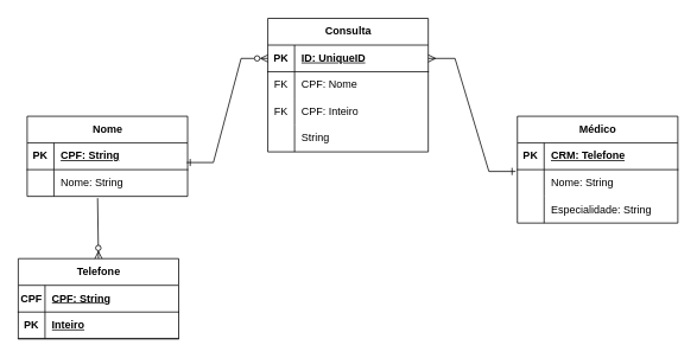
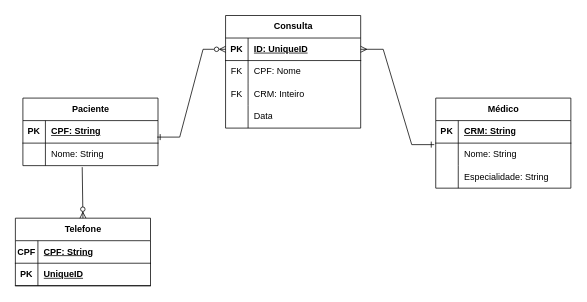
  <mxCell id="0" />
  <mxCell id="1" parent="0" />
  <mxCell id="2" value="Médico" style="shape=table;startSize=30;container=1;collapsible=1;childLayout=tableLayout;fixedRows=1;rowLines=0;fontStyle=1;align=center;resizeLast=1;html=1;" vertex="1" parent="1"><mxGeometry x="580" y="130" width="180" height="120" as="geometry" /></mxCell>
  <mxCell id="3" value="" style="shape=tableRow;horizontal=0;startSize=0;swimlaneHead=0;swimlaneBody=0;fillColor=none;collapsible=0;dropTarget=0;points=[[0,0.5],[1,0.5]];portConstraint=eastwest;top=0;left=0;right=0;bottom=1;" vertex="1" parent="2"><mxGeometry y="30" width="180" height="30" as="geometry" /></mxCell>
  <mxCell id="4" value="PK" style="shape=partialRectangle;connectable=0;fillColor=none;top=0;left=0;bottom=0;right=0;fontStyle=1;overflow=hidden;whiteSpace=wrap;html=1;" vertex="1" parent="3"><mxGeometry width="30" height="30" as="geometry"><mxRectangle width="30" height="30" as="alternateBounds" /></mxGeometry></mxCell>
- <mxCell id="5" value="CRM: Telefone" style="shape=partialRectangle;connectable=0;fillColor=none;top=0;left=0;bottom=0;right=0;align=left;spacingLeft=6;fontStyle=5;overflow=hidden;whiteSpace=wrap;html=1;" vertex="1" parent="3"><mxGeometry x="30" width="150" height="30" as="geometry"><mxRectangle width="150" height="30" as="alternateBounds" /></mxGeometry></mxCell>
+ <mxCell id="5" value="CRM: String" style="shape=partialRectangle;connectable=0;fillColor=none;top=0;left=0;bottom=0;right=0;align=left;spacingLeft=6;fontStyle=5;overflow=hidden;whiteSpace=wrap;html=1;" vertex="1" parent="3"><mxGeometry x="30" width="150" height="30" as="geometry"><mxRectangle width="150" height="30" as="alternateBounds" /></mxGeometry></mxCell>
  <mxCell id="6" value="" style="shape=tableRow;horizontal=0;startSize=0;swimlaneHead=0;swimlaneBody=0;fillColor=none;collapsible=0;dropTarget=0;points=[[0,0.5],[1,0.5]];portConstraint=eastwest;top=0;left=0;right=0;bottom=0;" vertex="1" parent="2"><mxGeometry y="60" width="180" height="30" as="geometry" /></mxCell>
  <mxCell id="7" value="" style="shape=partialRectangle;connectable=0;fillColor=none;top=0;left=0;bottom=0;right=0;editable=1;overflow=hidden;whiteSpace=wrap;html=1;" vertex="1" parent="6"><mxGeometry width="30" height="30" as="geometry"><mxRectangle width="30" height="30" as="alternateBounds" /></mxGeometry></mxCell>
  <mxCell id="8" value="Nome: String" style="shape=partialRectangle;connectable=0;fillColor=none;top=0;left=0;bottom=0;right=0;align=left;spacingLeft=6;overflow=hidden;whiteSpace=wrap;html=1;" vertex="1" parent="6"><mxGeometry x="30" width="150" height="30" as="geometry"><mxRectangle width="150" height="30" as="alternateBounds" /></mxGeometry></mxCell>
  <mxCell id="9" value="" style="shape=tableRow;horizontal=0;startSize=0;swimlaneHead=0;swimlaneBody=0;fillColor=none;collapsible=0;dropTarget=0;points=[[0,0.5],[1,0.5]];portConstraint=eastwest;top=0;left=0;right=0;bottom=0;" vertex="1" parent="2"><mxGeometry y="90" width="180" height="30" as="geometry" /></mxCell>
  <mxCell id="10" value="" style="shape=partialRectangle;connectable=0;fillColor=none;top=0;left=0;bottom=0;right=0;editable=1;overflow=hidden;whiteSpace=wrap;html=1;" vertex="1" parent="9"><mxGeometry width="30" height="30" as="geometry"><mxRectangle width="30" height="30" as="alternateBounds" /></mxGeometry></mxCell>
  <mxCell id="11" value="Especialidade: String" style="shape=partialRectangle;connectable=0;fillColor=none;top=0;left=0;bottom=0;right=0;align=left;spacingLeft=6;overflow=hidden;whiteSpace=wrap;html=1;" vertex="1" parent="9"><mxGeometry x="30" width="150" height="30" as="geometry"><mxRectangle width="150" height="30" as="alternateBounds" /></mxGeometry></mxCell>
- <mxCell id="12" value="Nome" style="shape=table;startSize=30;container=1;collapsible=1;childLayout=tableLayout;fixedRows=1;rowLines=0;fontStyle=1;align=center;resizeLast=1;html=1;" vertex="1" parent="1"><mxGeometry x="30" y="130" width="180" height="90" as="geometry" /></mxCell>
+ <mxCell id="12" value="Paciente" style="shape=table;startSize=30;container=1;collapsible=1;childLayout=tableLayout;fixedRows=1;rowLines=0;fontStyle=1;align=center;resizeLast=1;html=1;" vertex="1" parent="1"><mxGeometry x="30" y="130" width="180" height="90" as="geometry" /></mxCell>
  <mxCell id="13" value="" style="shape=tableRow;horizontal=0;startSize=0;swimlaneHead=0;swimlaneBody=0;fillColor=none;collapsible=0;dropTarget=0;points=[[0,0.5],[1,0.5]];portConstraint=eastwest;top=0;left=0;right=0;bottom=1;" vertex="1" parent="12"><mxGeometry y="30" width="180" height="30" as="geometry" /></mxCell>
  <mxCell id="14" value="PK" style="shape=partialRectangle;connectable=0;fillColor=none;top=0;left=0;bottom=0;right=0;fontStyle=1;overflow=hidden;whiteSpace=wrap;html=1;" vertex="1" parent="13"><mxGeometry width="30" height="30" as="geometry"><mxRectangle width="30" height="30" as="alternateBounds" /></mxGeometry></mxCell>
  <mxCell id="15" value="CPF: String" style="shape=partialRectangle;connectable=0;fillColor=none;top=0;left=0;bottom=0;right=0;align=left;spacingLeft=6;fontStyle=5;overflow=hidden;whiteSpace=wrap;html=1;" vertex="1" parent="13"><mxGeometry x="30" width="150" height="30" as="geometry"><mxRectangle width="150" height="30" as="alternateBounds" /></mxGeometry></mxCell>
  <mxCell id="16" value="" style="shape=tableRow;horizontal=0;startSize=0;swimlaneHead=0;swimlaneBody=0;fillColor=none;collapsible=0;dropTarget=0;points=[[0,0.5],[1,0.5]];portConstraint=eastwest;top=0;left=0;right=0;bottom=0;" vertex="1" parent="12"><mxGeometry y="60" width="180" height="30" as="geometry" /></mxCell>
  <mxCell id="17" value="" style="shape=partialRectangle;connectable=0;fillColor=none;top=0;left=0;bottom=0;right=0;editable=1;overflow=hidden;whiteSpace=wrap;html=1;" vertex="1" parent="16"><mxGeometry width="30" height="30" as="geometry"><mxRectangle width="30" height="30" as="alternateBounds" /></mxGeometry></mxCell>
  <mxCell id="18" value="Nome: String" style="shape=partialRectangle;connectable=0;fillColor=none;top=0;left=0;bottom=0;right=0;align=left;spacingLeft=6;overflow=hidden;whiteSpace=wrap;html=1;" vertex="1" parent="16"><mxGeometry x="30" width="150" height="30" as="geometry"><mxRectangle width="150" height="30" as="alternateBounds" /></mxGeometry></mxCell>
  <mxCell id="19" value="Consulta" style="shape=table;startSize=30;container=1;collapsible=1;childLayout=tableLayout;fixedRows=1;rowLines=0;fontStyle=1;align=center;resizeLast=1;html=1;" vertex="1" parent="1"><mxGeometry x="300" y="20" width="180" height="150" as="geometry" /></mxCell>
  <mxCell id="20" value="" style="shape=tableRow;horizontal=0;startSize=0;swimlaneHead=0;swimlaneBody=0;fillColor=none;collapsible=0;dropTarget=0;points=[[0,0.5],[1,0.5]];portConstraint=eastwest;top=0;left=0;right=0;bottom=1;" vertex="1" parent="19"><mxGeometry y="30" width="180" height="30" as="geometry" /></mxCell>
  <mxCell id="21" value="PK" style="shape=partialRectangle;connectable=0;fillColor=none;top=0;left=0;bottom=0;right=0;fontStyle=1;overflow=hidden;whiteSpace=wrap;html=1;" vertex="1" parent="20"><mxGeometry width="30" height="30" as="geometry"><mxRectangle width="30" height="30" as="alternateBounds" /></mxGeometry></mxCell>
  <mxCell id="22" value="ID: UniqueID" style="shape=partialRectangle;connectable=0;fillColor=none;top=0;left=0;bottom=0;right=0;align=left;spacingLeft=6;fontStyle=5;overflow=hidden;whiteSpace=wrap;html=1;" vertex="1" parent="20"><mxGeometry x="30" width="150" height="30" as="geometry"><mxRectangle width="150" height="30" as="alternateBounds" /></mxGeometry></mxCell>
  <mxCell id="23" value="" style="shape=tableRow;horizontal=0;startSize=0;swimlaneHead=0;swimlaneBody=0;fillColor=none;collapsible=0;dropTarget=0;points=[[0,0.5],[1,0.5]];portConstraint=eastwest;top=0;left=0;right=0;bottom=0;" vertex="1" parent="19"><mxGeometry y="60" width="180" height="30" as="geometry" /></mxCell>
  <mxCell id="24" value="FK" style="shape=partialRectangle;connectable=0;fillColor=none;top=0;left=0;bottom=0;right=0;fontStyle=0;overflow=hidden;whiteSpace=wrap;html=1;" vertex="1" parent="23"><mxGeometry width="30" height="30" as="geometry"><mxRectangle width="30" height="30" as="alternateBounds" /></mxGeometry></mxCell>
  <mxCell id="25" value="CPF: Nome" style="shape=partialRectangle;connectable=0;fillColor=none;top=0;left=0;bottom=0;right=0;align=left;spacingLeft=6;fontStyle=0;overflow=hidden;whiteSpace=wrap;html=1;" vertex="1" parent="23"><mxGeometry x="30" width="150" height="30" as="geometry"><mxRectangle width="150" height="30" as="alternateBounds" /></mxGeometry></mxCell>
  <mxCell id="26" value="" style="shape=tableRow;horizontal=0;startSize=0;swimlaneHead=0;swimlaneBody=0;fillColor=none;collapsible=0;dropTarget=0;points=[[0,0.5],[1,0.5]];portConstraint=eastwest;top=0;left=0;right=0;bottom=0;" vertex="1" parent="19"><mxGeometry y="90" width="180" height="30" as="geometry" /></mxCell>
  <mxCell id="27" value="FK" style="shape=partialRectangle;connectable=0;fillColor=none;top=0;left=0;bottom=0;right=0;fontStyle=0;overflow=hidden;whiteSpace=wrap;html=1;" vertex="1" parent="26"><mxGeometry width="30" height="30" as="geometry"><mxRectangle width="30" height="30" as="alternateBounds" /></mxGeometry></mxCell>
- <mxCell id="28" value="CPF: Inteiro" style="shape=partialRectangle;connectable=0;fillColor=none;top=0;left=0;bottom=0;right=0;align=left;spacingLeft=6;fontStyle=0;overflow=hidden;whiteSpace=wrap;html=1;" vertex="1" parent="26"><mxGeometry x="30" width="150" height="30" as="geometry"><mxRectangle width="150" height="30" as="alternateBounds" /></mxGeometry></mxCell>
+ <mxCell id="28" value="CRM: Inteiro" style="shape=partialRectangle;connectable=0;fillColor=none;top=0;left=0;bottom=0;right=0;align=left;spacingLeft=6;fontStyle=0;overflow=hidden;whiteSpace=wrap;html=1;" vertex="1" parent="26"><mxGeometry x="30" width="150" height="30" as="geometry"><mxRectangle width="150" height="30" as="alternateBounds" /></mxGeometry></mxCell>
  <mxCell id="29" value="" style="shape=tableRow;horizontal=0;startSize=0;swimlaneHead=0;swimlaneBody=0;fillColor=none;collapsible=0;dropTarget=0;points=[[0,0.5],[1,0.5]];portConstraint=eastwest;top=0;left=0;right=0;bottom=0;" vertex="1" parent="19"><mxGeometry y="120" width="180" height="30" as="geometry" /></mxCell>
  <mxCell id="30" value="" style="shape=partialRectangle;connectable=0;fillColor=none;top=0;left=0;bottom=0;right=0;editable=1;overflow=hidden;whiteSpace=wrap;html=1;" vertex="1" parent="29"><mxGeometry width="30" height="30" as="geometry"><mxRectangle width="30" height="30" as="alternateBounds" /></mxGeometry></mxCell>
- <mxCell id="31" value="String" style="shape=partialRectangle;connectable=0;fillColor=none;top=0;left=0;bottom=0;right=0;align=left;spacingLeft=6;overflow=hidden;whiteSpace=wrap;html=1;" vertex="1" parent="29"><mxGeometry x="30" width="150" height="30" as="geometry"><mxRectangle width="150" height="30" as="alternateBounds" /></mxGeometry></mxCell>
+ <mxCell id="31" value="Data" style="shape=partialRectangle;connectable=0;fillColor=none;top=0;left=0;bottom=0;right=0;align=left;spacingLeft=6;overflow=hidden;whiteSpace=wrap;html=1;" vertex="1" parent="29"><mxGeometry x="30" width="150" height="30" as="geometry"><mxRectangle width="150" height="30" as="alternateBounds" /></mxGeometry></mxCell>
  <mxCell id="32" value="" style="edgeStyle=entityRelationEdgeStyle;fontSize=12;html=1;endArrow=ERzeroToMany;endFill=0;startArrow=ERone;rounded=0;entryX=0;entryY=0.5;entryDx=0;entryDy=0;exitX=0.994;exitY=0.733;exitDx=0;exitDy=0;exitPerimeter=0;startFill=0;" edge="1" parent="1" source="13" target="20"><mxGeometry width="100" height="100" relative="1" as="geometry"><mxPoint x="210" y="225" as="sourcePoint" /><mxPoint x="310" as="targetPoint" y="10" /></mxGeometry></mxCell>
  <mxCell id="33" value="" style="edgeStyle=entityRelationEdgeStyle;fontSize=12;html=1;endArrow=ERone;startArrow=ERmany;rounded=0;startFill=0;endFill=0;entryX=-0.011;entryY=0.067;entryDx=0;entryDy=0;entryPerimeter=0;exitX=1;exitY=0.5;exitDx=0;exitDy=0;" edge="1" parent="1" source="20" target="6"><mxGeometry width="100" height="100" relative="1" as="geometry"><mxPoint x="380" y="290" as="sourcePoint" /><mxPoint x="480" y="190" as="targetPoint" /></mxGeometry></mxCell>
  <mxCell id="34" value="Telefone" style="shape=table;startSize=30;container=1;collapsible=1;childLayout=tableLayout;fixedRows=1;rowLines=0;fontStyle=1;align=center;resizeLast=1;html=1;" vertex="1" parent="1"><mxGeometry y="290" width="180" height="90" as="geometry" x="20" /></mxCell>
  <mxCell id="35" value="" style="shape=tableRow;horizontal=0;startSize=0;swimlaneHead=0;swimlaneBody=0;fillColor=none;collapsible=0;dropTarget=0;points=[[0,0.5],[1,0.5]];portConstraint=eastwest;top=0;left=0;right=0;bottom=1;" vertex="1" parent="34"><mxGeometry y="30" width="180" height="30" as="geometry" /></mxCell>
  <mxCell id="36" value="CPF" style="shape=partialRectangle;connectable=0;fillColor=none;top=0;left=0;bottom=0;right=0;fontStyle=1;overflow=hidden;whiteSpace=wrap;html=1;" vertex="1" parent="35"><mxGeometry width="30" height="30" as="geometry"><mxRectangle width="30" height="30" as="alternateBounds" /></mxGeometry></mxCell>
  <mxCell id="37" value="CPF: String" style="shape=partialRectangle;connectable=0;fillColor=none;top=0;left=0;bottom=0;right=0;align=left;spacingLeft=6;fontStyle=5;overflow=hidden;whiteSpace=wrap;html=1;" vertex="1" parent="35"><mxGeometry x="30" width="150" height="30" as="geometry"><mxRectangle width="150" height="30" as="alternateBounds" /></mxGeometry></mxCell>
  <mxCell id="38" value="" style="shape=tableRow;horizontal=0;startSize=0;swimlaneHead=0;swimlaneBody=0;fillColor=none;collapsible=0;dropTarget=0;points=[[0,0.5],[1,0.5]];portConstraint=eastwest;top=0;left=0;right=0;bottom=1;" vertex="1" parent="34"><mxGeometry y="60" width="180" height="30" as="geometry" /></mxCell>
  <mxCell id="39" value="PK" style="shape=partialRectangle;connectable=0;fillColor=none;top=0;left=0;bottom=0;right=0;fontStyle=1;overflow=hidden;whiteSpace=wrap;html=1;" vertex="1" parent="38"><mxGeometry width="30" height="30" as="geometry"><mxRectangle width="30" height="30" as="alternateBounds" /></mxGeometry></mxCell>
- <mxCell id="40" value="Inteiro" style="shape=partialRectangle;connectable=0;fillColor=none;top=0;left=0;bottom=0;right=0;align=left;spacingLeft=6;fontStyle=5;overflow=hidden;whiteSpace=wrap;html=1;" vertex="1" parent="38"><mxGeometry x="30" width="150" height="30" as="geometry"><mxRectangle width="150" height="30" as="alternateBounds" /></mxGeometry></mxCell>
+ <mxCell id="40" value="UniqueID" style="shape=partialRectangle;connectable=0;fillColor=none;top=0;left=0;bottom=0;right=0;align=left;spacingLeft=6;fontStyle=5;overflow=hidden;whiteSpace=wrap;html=1;" vertex="1" parent="38"><mxGeometry x="30" width="150" height="30" as="geometry"><mxRectangle width="150" height="30" as="alternateBounds" /></mxGeometry></mxCell>
  <mxCell id="41" value="" style="fontSize=12;html=1;endArrow=ERzeroToMany;endFill=1;rounded=0;exitX=0.439;exitY=1.067;exitDx=0;exitDy=0;exitPerimeter=0;entryX=0.5;entryY=0;entryDx=0;entryDy=0;" edge="1" parent="1" source="16" target="34"><mxGeometry width="100" height="100" relative="1" as="geometry"><mxPoint x="90" y="230" as="sourcePoint" /><mxPoint x="109" y="290" as="targetPoint" /></mxGeometry></mxCell>
